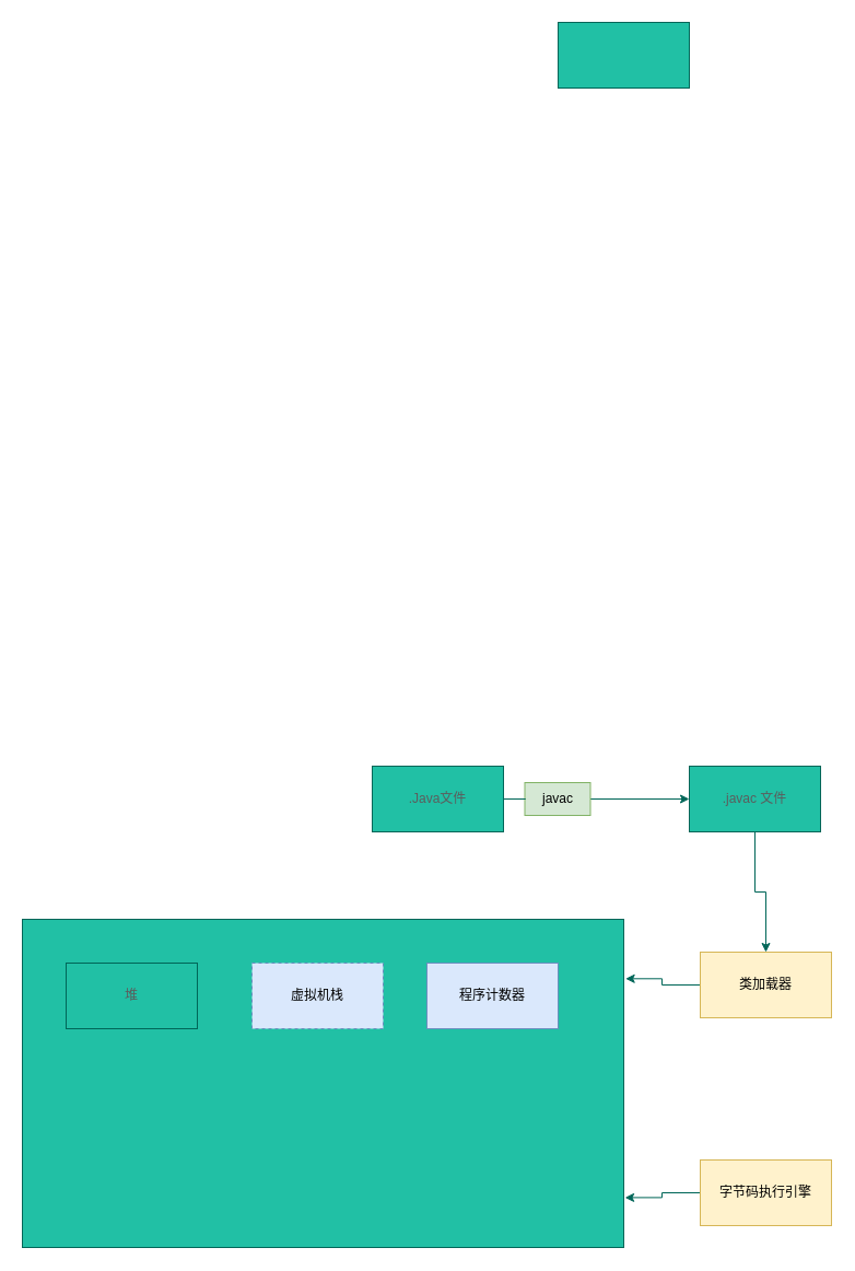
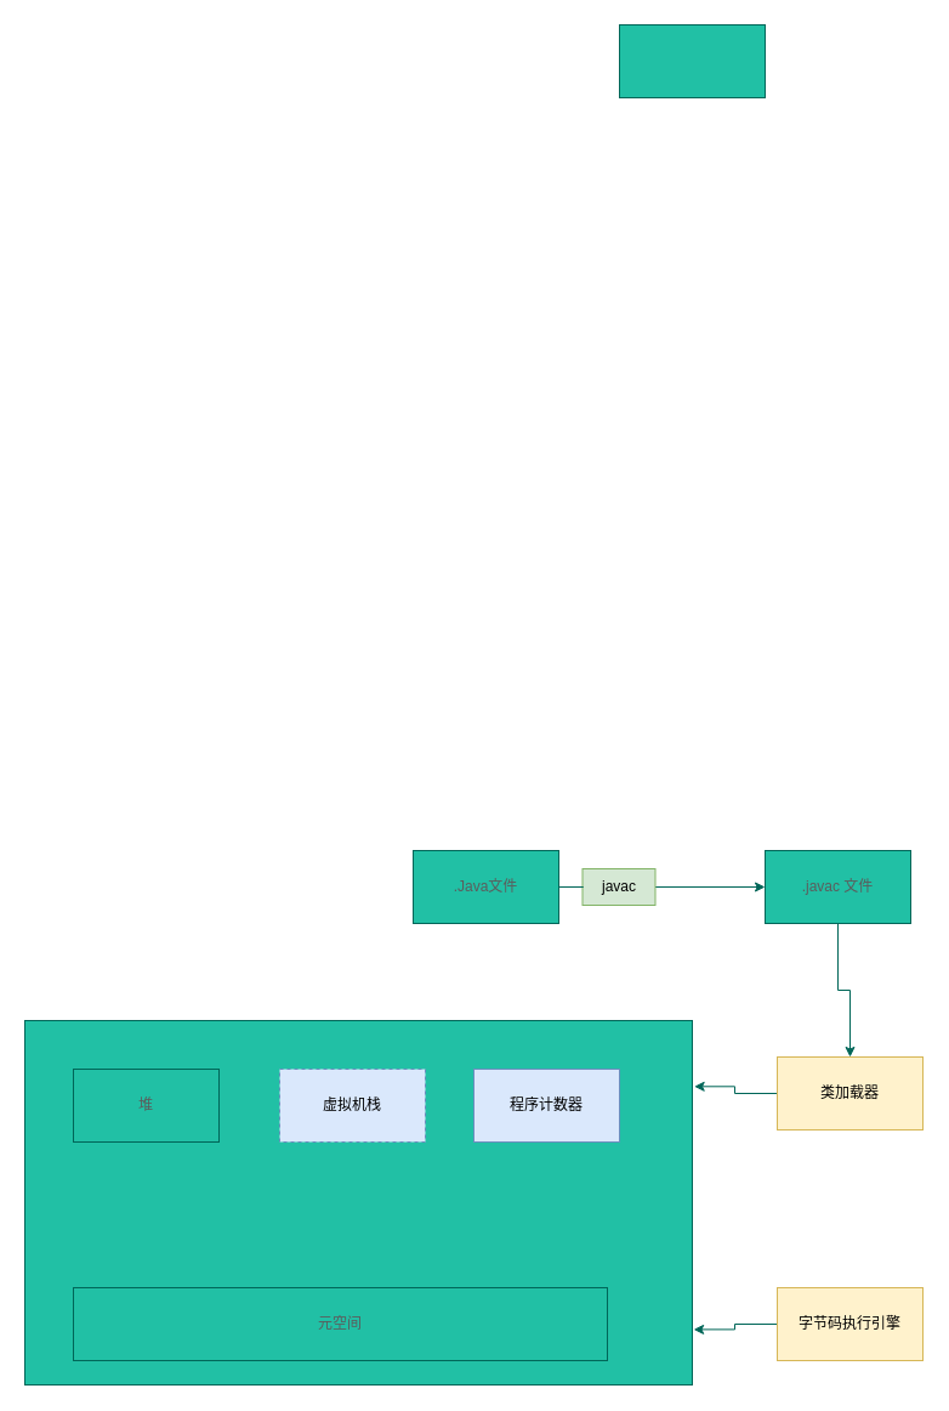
  <mxCell id="0" />
  <mxCell id="1" parent="0" />
  <mxCell id="2" value="" style="rounded=0;whiteSpace=wrap;html=1;fillColor=#21C0A5;strokeColor=#006658;fontColor=#5C5C5C;" vertex="1" parent="1"><mxGeometry x="20" y="840" width="550" height="300" as="geometry" /></mxCell>
  <mxCell id="3" value="" style="rounded=0;whiteSpace=wrap;html=1;fillColor=#21C0A5;strokeColor=#006658;fontColor=#5C5C5C;" vertex="1" parent="1"><mxGeometry x="510" y="20" width="120" height="60" as="geometry" /></mxCell>
  <mxCell id="4" style="edgeStyle=orthogonalEdgeStyle;rounded=0;orthogonalLoop=1;jettySize=auto;html=1;entryX=0;entryY=0.5;entryDx=0;entryDy=0;startArrow=none;strokeColor=#006658;fontColor=#5C5C5C;" edge="1" parent="1" source="8" target="7"><mxGeometry relative="1" as="geometry" /></mxCell>
  <mxCell id="5" value=".Java文件" style="rounded=0;whiteSpace=wrap;html=1;fillColor=#21C0A5;strokeColor=#006658;fontColor=#5C5C5C;" vertex="1" parent="1"><mxGeometry x="340" y="700" width="120" height="60" as="geometry" /></mxCell>
  <mxCell id="6" style="edgeStyle=orthogonalEdgeStyle;rounded=0;orthogonalLoop=1;jettySize=auto;html=1;entryX=0.5;entryY=0;entryDx=0;entryDy=0;strokeColor=#006658;fontColor=#5C5C5C;" edge="1" parent="1" source="7" target="11"><mxGeometry relative="1" as="geometry" /></mxCell>
  <mxCell id="7" value=".javac 文件" style="rounded=0;whiteSpace=wrap;html=1;fillColor=#21C0A5;strokeColor=#006658;fontColor=#5C5C5C;" vertex="1" parent="1"><mxGeometry x="630" y="700" width="120" height="60" as="geometry" /></mxCell>
  <mxCell id="8" value="javac" style="text;html=1;strokeColor=#82b366;fillColor=#d5e8d4;align=center;verticalAlign=middle;whiteSpace=wrap;rounded=0;" vertex="1" parent="1"><mxGeometry x="479.5" y="715" width="60" height="30" as="geometry" /></mxCell>
  <mxCell id="9" value="" style="edgeStyle=orthogonalEdgeStyle;rounded=0;orthogonalLoop=1;jettySize=auto;html=1;entryX=0;entryY=0.5;entryDx=0;entryDy=0;endArrow=none;strokeColor=#006658;fontColor=#5C5C5C;" edge="1" parent="1" source="5" target="8"><mxGeometry relative="1" as="geometry"><mxPoint x="470" y="730" as="sourcePoint" /><mxPoint x="550" y="730" as="targetPoint" /></mxGeometry></mxCell>
  <mxCell id="10" style="edgeStyle=orthogonalEdgeStyle;rounded=0;orthogonalLoop=1;jettySize=auto;html=1;exitX=0;exitY=0.5;exitDx=0;exitDy=0;entryX=1.003;entryY=0.181;entryDx=0;entryDy=0;entryPerimeter=0;strokeColor=#006658;fontColor=#5C5C5C;" edge="1" parent="1" source="11" target="2"><mxGeometry relative="1" as="geometry" /></mxCell>
  <mxCell id="11" value="类加载器" style="rounded=0;whiteSpace=wrap;html=1;fillColor=#fff2cc;strokeColor=#d6b656;" vertex="1" parent="1"><mxGeometry x="640" y="870" width="120" height="60" as="geometry" /></mxCell>
  <mxCell id="12" style="edgeStyle=orthogonalEdgeStyle;rounded=0;orthogonalLoop=1;jettySize=auto;html=1;exitX=0;exitY=0.5;exitDx=0;exitDy=0;entryX=1.002;entryY=0.848;entryDx=0;entryDy=0;entryPerimeter=0;strokeColor=#006658;fontColor=#5C5C5C;" edge="1" parent="1" source="13" target="2"><mxGeometry relative="1" as="geometry" /></mxCell>
  <mxCell id="13" value="字节码执行引擎" style="rounded=0;whiteSpace=wrap;html=1;fillColor=#fff2cc;strokeColor=#d6b656;" vertex="1" parent="1"><mxGeometry x="640" y="1060" width="120" height="60" as="geometry" /></mxCell>
+ <mxCell id="14" value="元空间" style="rounded=0;whiteSpace=wrap;html=1;fillColor=#21C0A5;strokeColor=#006658;fontColor=#5C5C5C;" vertex="1" parent="1"><mxGeometry x="60" y="1060" width="440" height="60" as="geometry" /></mxCell>
  <mxCell id="15" value="堆" style="rounded=0;whiteSpace=wrap;html=1;fillColor=#21C0A5;strokeColor=#006658;fontColor=#5C5C5C;" vertex="1" parent="1"><mxGeometry x="60" y="880" width="120" height="60" as="geometry" /></mxCell>
  <mxCell id="16" value="虚拟机栈" style="rounded=0;whiteSpace=wrap;html=1;fillColor=#dae8fc;strokeColor=#6c8ebf;dashed=1;" vertex="1" parent="1"><mxGeometry x="230" y="880" width="120" height="60" as="geometry" /></mxCell>
  <mxCell id="17" value="程序计数器" style="rounded=0;whiteSpace=wrap;html=1;fillColor=#dae8fc;strokeColor=#6c8ebf;" vertex="1" parent="1"><mxGeometry x="390" y="880" width="120" height="60" as="geometry" /></mxCell>
